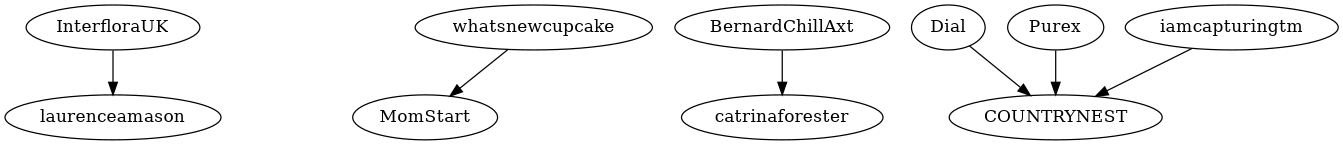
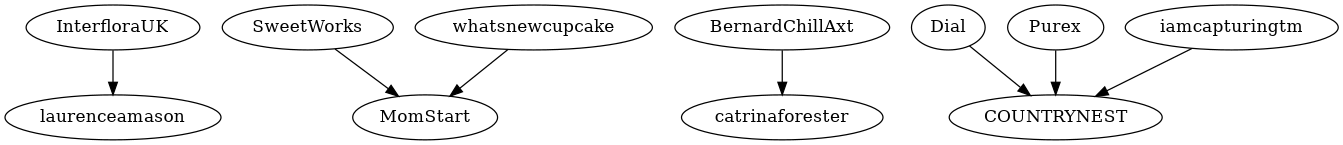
  strict digraph {
    InterfloraUK
    laurenceamason
+   SweetWorks
    MomStart
    whatsnewcupcake
    BernardChillAxt
    catrinaforester
    Dial
    COUNTRYNEST
    Purex
    iamcapturingtm
    InterfloraUK -> laurenceamason
+   SweetWorks -> MomStart
    whatsnewcupcake -> MomStart
    BernardChillAxt -> catrinaforester
    Dial -> COUNTRYNEST
    Purex -> COUNTRYNEST
    iamcapturingtm -> COUNTRYNEST
  }
